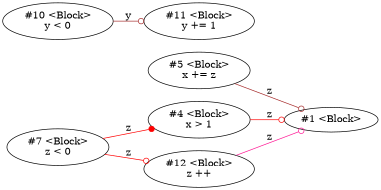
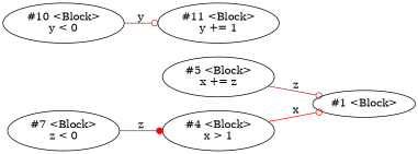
  strict digraph {
    rankdir=LR
    edge [arrowhead=odot color=red]
    n1 [label="#4 &lt;Block&gt;\nx > 1"]
    n2 [label="#1 &lt;Block&gt;\n"]
    n3 [label="#5 &lt;Block&gt;\nx += z"]
    n4 [label="#7 &lt;Block&gt;\nz < 0"]
-   n5 [label="#12 &lt;Block&gt;\nz ++"]
    n6 [label="#10 &lt;Block&gt;\ny < 0"]
    n7 [label="#11 &lt;Block&gt;\ny += 1"]
-   n1 -> n2 [label=z]
+   n1 -> n2 [label=x]
    n3 -> n2 [color=brown label=z]
    n4 -> n1 [arrowhead=dot label=z]
-   n4 -> n5 [label=z]
-   n5 -> n2 [color=deeppink label=z]
    n6 -> n7 [color=brown label=y]
  }
